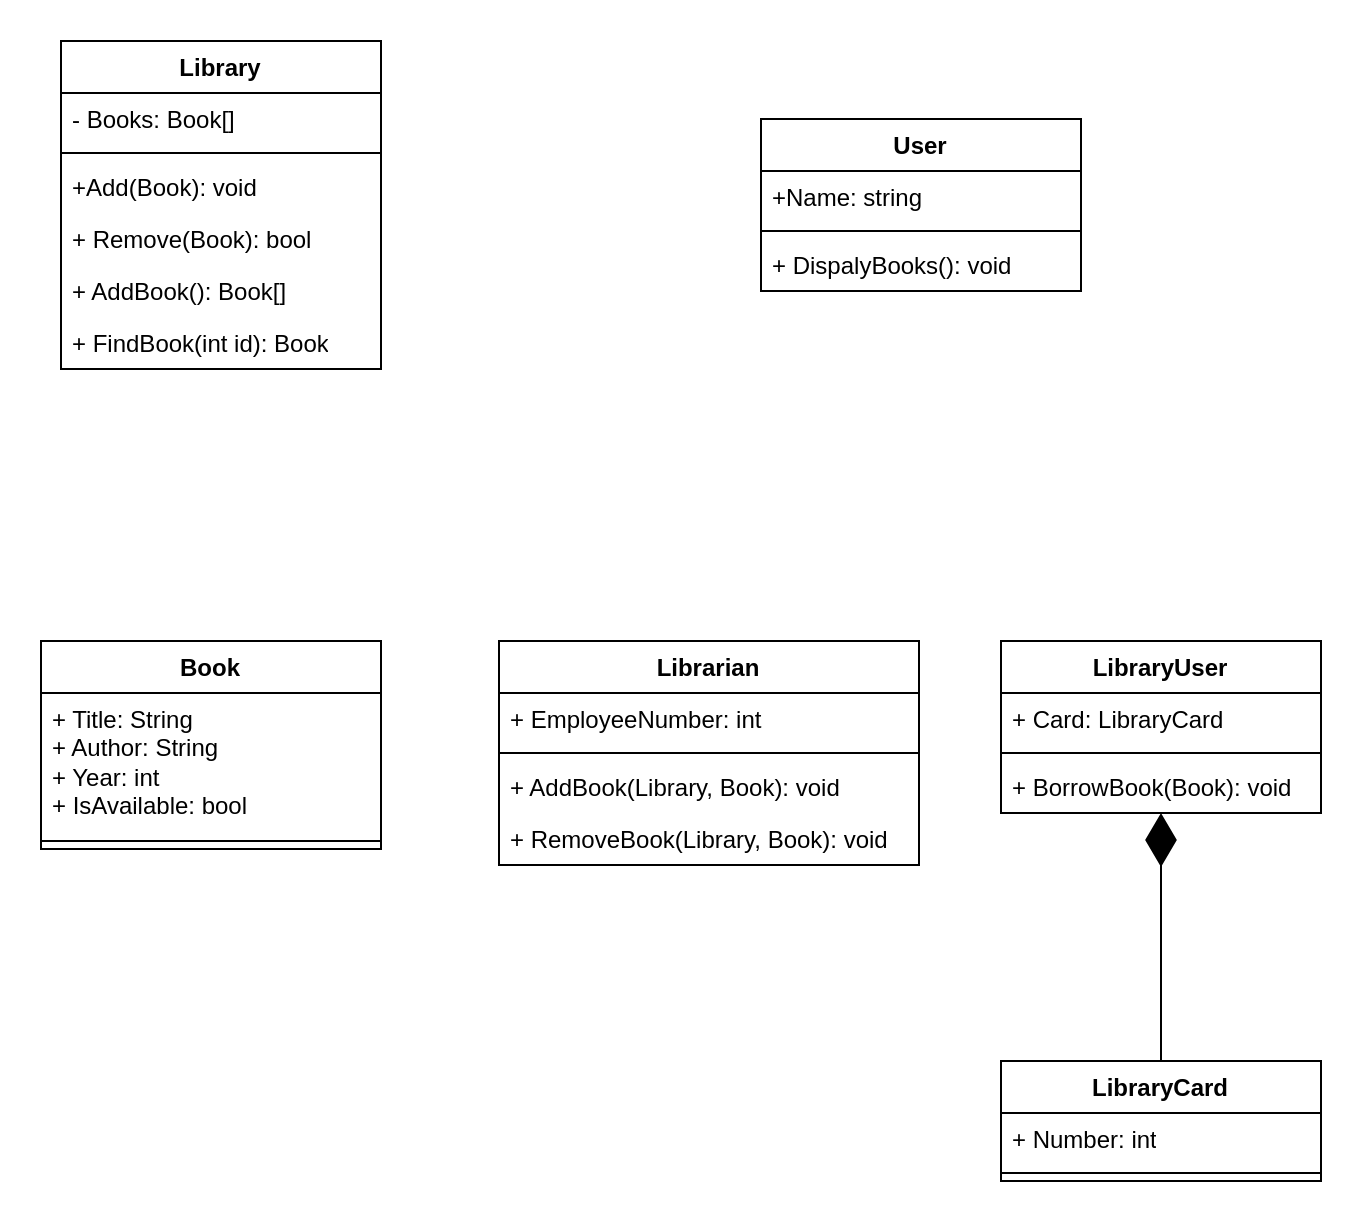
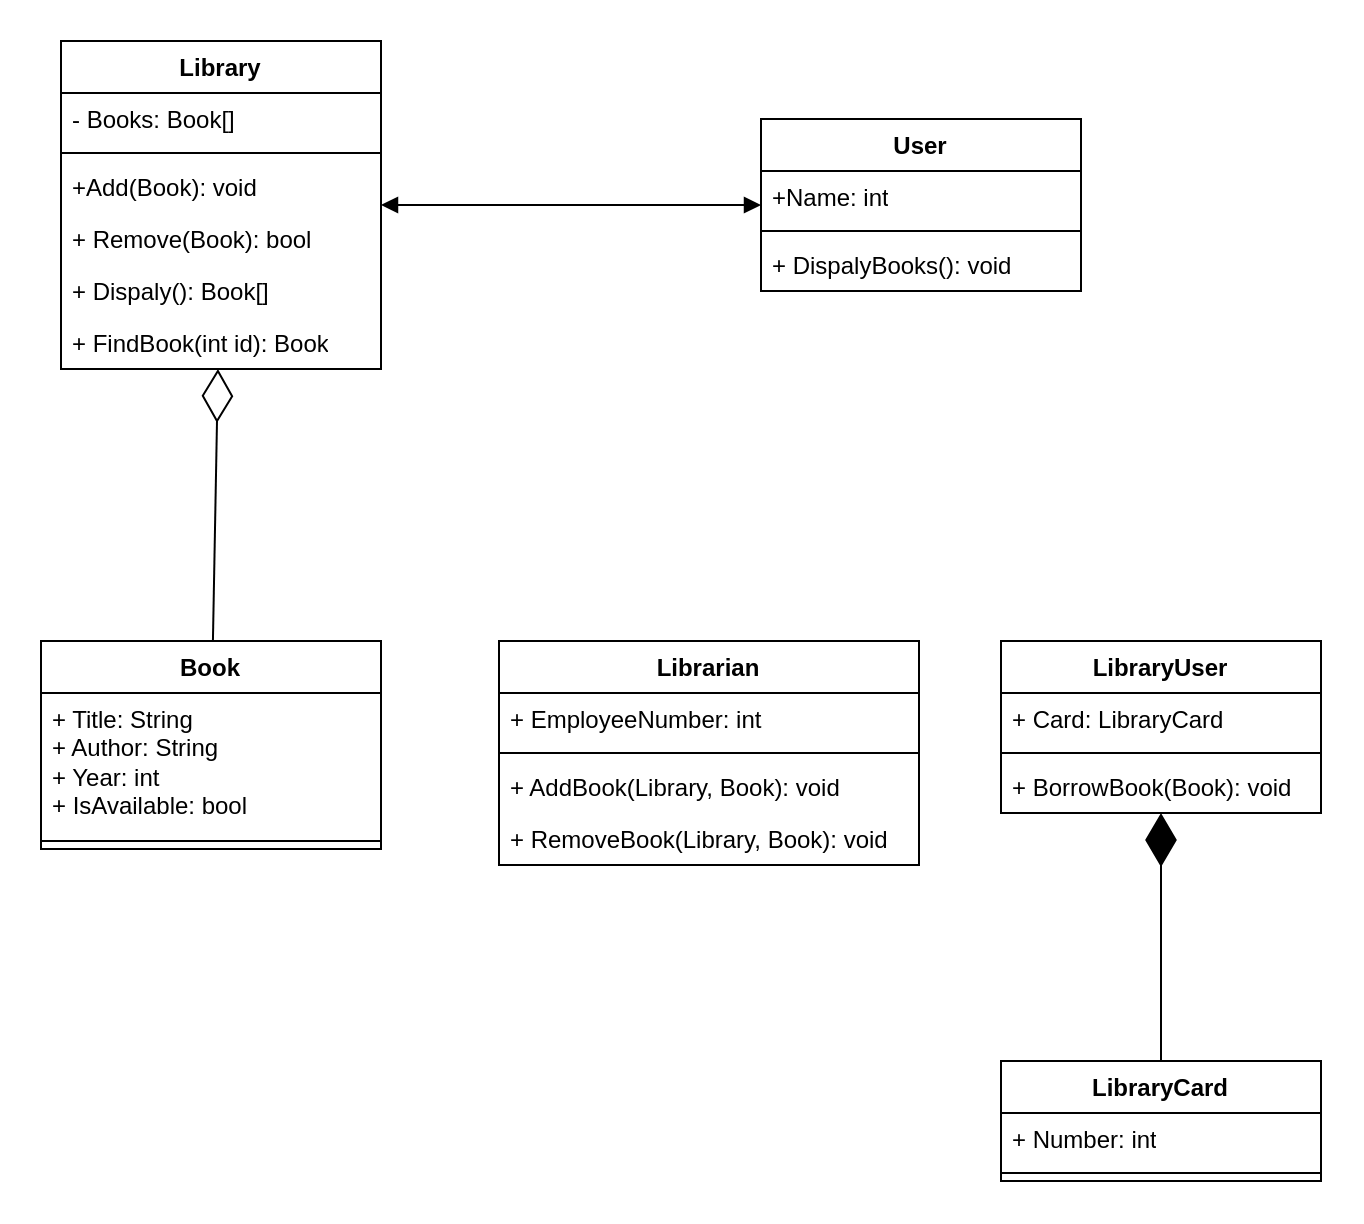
  <mxCell id="0" />
  <mxCell id="1" parent="0" />
  <mxCell id="2" value="Library" style="swimlane;fontStyle=1;align=center;verticalAlign=top;childLayout=stackLayout;horizontal=1;startSize=26;horizontalStack=0;resizeParent=1;resizeParentMax=0;resizeLast=0;collapsible=1;marginBottom=0;whiteSpace=wrap;html=1;" vertex="1" parent="1"><mxGeometry x="30" y="20" width="160" height="164" as="geometry" /></mxCell>
  <mxCell id="3" value="- Books: Book[]" style="text;strokeColor=none;fillColor=none;align=left;verticalAlign=top;spacingLeft=4;spacingRight=4;overflow=hidden;rotatable=0;points=[[0,0.5],[1,0.5]];portConstraint=eastwest;whiteSpace=wrap;html=1;" vertex="1" parent="2"><mxGeometry y="26" width="160" height="26" as="geometry" /></mxCell>
  <mxCell id="4" value="" style="line;strokeWidth=1;fillColor=none;align=left;verticalAlign=middle;spacingTop=-1;spacingLeft=3;spacingRight=3;rotatable=0;labelPosition=right;points=[];portConstraint=eastwest;strokeColor=inherit;" vertex="1" parent="2"><mxGeometry y="52" width="160" height="8" as="geometry" /></mxCell>
  <mxCell id="5" value="+Add(Book): void" style="text;strokeColor=none;fillColor=none;align=left;verticalAlign=top;spacingLeft=4;spacingRight=4;overflow=hidden;rotatable=0;points=[[0,0.5],[1,0.5]];portConstraint=eastwest;whiteSpace=wrap;html=1;" vertex="1" parent="2"><mxGeometry y="60" width="160" height="26" as="geometry" /></mxCell>
  <mxCell id="6" value="+ Remove(Book): bool" style="text;strokeColor=none;fillColor=none;align=left;verticalAlign=top;spacingLeft=4;spacingRight=4;overflow=hidden;rotatable=0;points=[[0,0.5],[1,0.5]];portConstraint=eastwest;whiteSpace=wrap;html=1;" vertex="1" parent="2"><mxGeometry y="86" width="160" height="26" as="geometry" /></mxCell>
- <mxCell id="7" value="+ AddBook(): Book[]" style="text;strokeColor=none;fillColor=none;align=left;verticalAlign=top;spacingLeft=4;spacingRight=4;overflow=hidden;rotatable=0;points=[[0,0.5],[1,0.5]];portConstraint=eastwest;whiteSpace=wrap;html=1;" vertex="1" parent="2"><mxGeometry y="112" width="160" height="26" as="geometry" /></mxCell>
+ <mxCell id="7" value="+ Dispaly(): Book[]" style="text;strokeColor=none;fillColor=none;align=left;verticalAlign=top;spacingLeft=4;spacingRight=4;overflow=hidden;rotatable=0;points=[[0,0.5],[1,0.5]];portConstraint=eastwest;whiteSpace=wrap;html=1;" vertex="1" parent="2"><mxGeometry y="112" width="160" height="26" as="geometry" /></mxCell>
  <mxCell id="8" value="+ FindBook(int id): Book" style="text;strokeColor=none;fillColor=none;align=left;verticalAlign=top;spacingLeft=4;spacingRight=4;overflow=hidden;rotatable=0;points=[[0,0.5],[1,0.5]];portConstraint=eastwest;whiteSpace=wrap;html=1;" vertex="1" parent="2"><mxGeometry y="138" width="160" height="26" as="geometry" /></mxCell>
  <mxCell id="9" value="User" style="swimlane;fontStyle=1;align=center;verticalAlign=top;childLayout=stackLayout;horizontal=1;startSize=26;horizontalStack=0;resizeParent=1;resizeParentMax=0;resizeLast=0;collapsible=1;marginBottom=0;whiteSpace=wrap;html=1;" vertex="1" parent="1"><mxGeometry x="380" y="59" width="160" height="86" as="geometry" /></mxCell>
- <mxCell id="10" value="+Name: string" style="text;strokeColor=none;fillColor=none;align=left;verticalAlign=top;spacingLeft=4;spacingRight=4;overflow=hidden;rotatable=0;points=[[0,0.5],[1,0.5]];portConstraint=eastwest;whiteSpace=wrap;html=1;" vertex="1" parent="9"><mxGeometry y="26" width="160" height="26" as="geometry" /></mxCell>
+ <mxCell id="10" value="+Name: int" style="text;strokeColor=none;fillColor=none;align=left;verticalAlign=top;spacingLeft=4;spacingRight=4;overflow=hidden;rotatable=0;points=[[0,0.5],[1,0.5]];portConstraint=eastwest;whiteSpace=wrap;html=1;" vertex="1" parent="9"><mxGeometry y="26" width="160" height="26" as="geometry" /></mxCell>
  <mxCell id="11" value="" style="line;strokeWidth=1;fillColor=none;align=left;verticalAlign=middle;spacingTop=-1;spacingLeft=3;spacingRight=3;rotatable=0;labelPosition=right;points=[];portConstraint=eastwest;strokeColor=inherit;" vertex="1" parent="9"><mxGeometry y="52" width="160" height="8" as="geometry" /></mxCell>
  <mxCell id="12" value="+ DispalyBooks(): void" style="text;strokeColor=none;fillColor=none;align=left;verticalAlign=top;spacingLeft=4;spacingRight=4;overflow=hidden;rotatable=0;points=[[0,0.5],[1,0.5]];portConstraint=eastwest;whiteSpace=wrap;html=1;" vertex="1" parent="9"><mxGeometry y="60" width="160" height="26" as="geometry" /></mxCell>
  <mxCell id="13" value="Librarian" style="swimlane;fontStyle=1;align=center;verticalAlign=top;childLayout=stackLayout;horizontal=1;startSize=26;horizontalStack=0;resizeParent=1;resizeParentMax=0;resizeLast=0;collapsible=1;marginBottom=0;whiteSpace=wrap;html=1;" vertex="1" parent="1"><mxGeometry x="249" y="320" width="210" height="112" as="geometry" /></mxCell>
  <mxCell id="14" value="+ EmployeeNumber: int" style="text;strokeColor=none;fillColor=none;align=left;verticalAlign=top;spacingLeft=4;spacingRight=4;overflow=hidden;rotatable=0;points=[[0,0.5],[1,0.5]];portConstraint=eastwest;whiteSpace=wrap;html=1;" vertex="1" parent="13"><mxGeometry y="26" width="210" height="26" as="geometry" /></mxCell>
  <mxCell id="15" value="" style="line;strokeWidth=1;fillColor=none;align=left;verticalAlign=middle;spacingTop=-1;spacingLeft=3;spacingRight=3;rotatable=0;labelPosition=right;points=[];portConstraint=eastwest;strokeColor=inherit;" vertex="1" parent="13"><mxGeometry y="52" width="210" height="8" as="geometry" /></mxCell>
  <mxCell id="16" value="&lt;div&gt;+ AddBook(Library, Book): void&lt;/div&gt;" style="text;strokeColor=none;fillColor=none;align=left;verticalAlign=top;spacingLeft=4;spacingRight=4;overflow=hidden;rotatable=0;points=[[0,0.5],[1,0.5]];portConstraint=eastwest;whiteSpace=wrap;html=1;" vertex="1" parent="13"><mxGeometry y="60" width="210" height="26" as="geometry" /></mxCell>
  <mxCell id="17" value="&lt;div&gt;+ RemoveBook(Library, Book): void&lt;/div&gt;&lt;div&gt;&lt;br&gt;&lt;/div&gt;" style="text;strokeColor=none;fillColor=none;align=left;verticalAlign=top;spacingLeft=4;spacingRight=4;overflow=hidden;rotatable=0;points=[[0,0.5],[1,0.5]];portConstraint=eastwest;whiteSpace=wrap;html=1;" vertex="1" parent="13"><mxGeometry y="86" width="210" height="26" as="geometry" /></mxCell>
  <mxCell id="18" value="LibraryUser" style="swimlane;fontStyle=1;align=center;verticalAlign=top;childLayout=stackLayout;horizontal=1;startSize=26;horizontalStack=0;resizeParent=1;resizeParentMax=0;resizeLast=0;collapsible=1;marginBottom=0;whiteSpace=wrap;html=1;" vertex="1" parent="1"><mxGeometry x="500" y="320" width="160" height="86" as="geometry" /></mxCell>
  <mxCell id="19" value="+ Card: LibraryCard" style="text;strokeColor=none;fillColor=none;align=left;verticalAlign=top;spacingLeft=4;spacingRight=4;overflow=hidden;rotatable=0;points=[[0,0.5],[1,0.5]];portConstraint=eastwest;whiteSpace=wrap;html=1;" vertex="1" parent="18"><mxGeometry y="26" width="160" height="26" as="geometry" /></mxCell>
  <mxCell id="20" value="" style="line;strokeWidth=1;fillColor=none;align=left;verticalAlign=middle;spacingTop=-1;spacingLeft=3;spacingRight=3;rotatable=0;labelPosition=right;points=[];portConstraint=eastwest;strokeColor=inherit;" vertex="1" parent="18"><mxGeometry y="52" width="160" height="8" as="geometry" /></mxCell>
  <mxCell id="21" value="&lt;div&gt;+ BorrowBook(Book): void&lt;/div&gt;" style="text;strokeColor=none;fillColor=none;align=left;verticalAlign=top;spacingLeft=4;spacingRight=4;overflow=hidden;rotatable=0;points=[[0,0.5],[1,0.5]];portConstraint=eastwest;whiteSpace=wrap;html=1;" vertex="1" parent="18"><mxGeometry y="60" width="160" height="26" as="geometry" /></mxCell>
  <mxCell id="22" value="LibraryCard" style="swimlane;fontStyle=1;align=center;verticalAlign=top;childLayout=stackLayout;horizontal=1;startSize=26;horizontalStack=0;resizeParent=1;resizeParentMax=0;resizeLast=0;collapsible=1;marginBottom=0;whiteSpace=wrap;html=1;" vertex="1" parent="1"><mxGeometry x="500" y="530" width="160" height="60" as="geometry" /></mxCell>
  <mxCell id="23" value="+ Number: int" style="text;strokeColor=none;fillColor=none;align=left;verticalAlign=top;spacingLeft=4;spacingRight=4;overflow=hidden;rotatable=0;points=[[0,0.5],[1,0.5]];portConstraint=eastwest;whiteSpace=wrap;html=1;" vertex="1" parent="22"><mxGeometry y="26" width="160" height="26" as="geometry" /></mxCell>
  <mxCell id="24" value="" style="line;strokeWidth=1;fillColor=none;align=left;verticalAlign=middle;spacingTop=-1;spacingLeft=3;spacingRight=3;rotatable=0;labelPosition=right;points=[];portConstraint=eastwest;strokeColor=inherit;" vertex="1" parent="22"><mxGeometry y="52" width="160" height="8" as="geometry" /></mxCell>
  <mxCell id="25" value="Book" style="swimlane;fontStyle=1;align=center;verticalAlign=top;childLayout=stackLayout;horizontal=1;startSize=26;horizontalStack=0;resizeParent=1;resizeParentMax=0;resizeLast=0;collapsible=1;marginBottom=0;whiteSpace=wrap;html=1;" vertex="1" parent="1"><mxGeometry x="20" y="320" width="170" height="104" as="geometry" /></mxCell>
  <mxCell id="26" value="&lt;span style=&quot;background-color: transparent;&quot;&gt;+ Title: String&lt;/span&gt;&lt;div&gt;+ Author: String&lt;/div&gt;&lt;div&gt;+ Year: int&lt;/div&gt;&lt;div&gt;+ IsAvailable: bool&lt;/div&gt;&lt;div&gt;&lt;br&gt;&lt;/div&gt;&lt;div&gt;&lt;br&gt;&lt;/div&gt;&lt;div&gt;&lt;br&gt;&lt;/div&gt;&lt;div&gt;&lt;br&gt;&lt;/div&gt;" style="text;strokeColor=none;fillColor=none;align=left;verticalAlign=top;spacingLeft=4;spacingRight=4;overflow=hidden;rotatable=0;points=[[0,0.5],[1,0.5]];portConstraint=eastwest;whiteSpace=wrap;html=1;" vertex="1" parent="25"><mxGeometry y="26" width="170" height="70" as="geometry" /></mxCell>
  <mxCell id="27" value="" style="line;strokeWidth=1;fillColor=none;align=left;verticalAlign=middle;spacingTop=-1;spacingLeft=3;spacingRight=3;rotatable=0;labelPosition=right;points=[];portConstraint=eastwest;strokeColor=inherit;" vertex="1" parent="25"><mxGeometry y="96" width="170" height="8" as="geometry" /></mxCell>
+ <mxCell id="28" value="" style="endArrow=diamondThin;endFill=0;endSize=24;html=1;rounded=0;" edge="1" parent="1" source="25" target="2"><mxGeometry width="160" relative="1" as="geometry"><mxPoint x="230" y="370" as="sourcePoint" /><mxPoint x="390" y="370" as="targetPoint" /></mxGeometry></mxCell>
  <mxCell id="29" value="" style="endArrow=diamondThin;endFill=1;endSize=24;html=1;rounded=0;" edge="1" parent="1"><mxGeometry width="160" relative="1" as="geometry"><mxPoint x="580" y="530" as="sourcePoint" /><mxPoint x="580" y="406" as="targetPoint" /></mxGeometry></mxCell>
+ <mxCell id="30" value="" style="endArrow=block;startArrow=block;endFill=1;startFill=1;html=1;rounded=0;" edge="1" parent="1" source="2" target="9"><mxGeometry width="160" relative="1" as="geometry"><mxPoint x="170" y="370" as="sourcePoint" /><mxPoint x="330" y="370" as="targetPoint" /></mxGeometry></mxCell>
